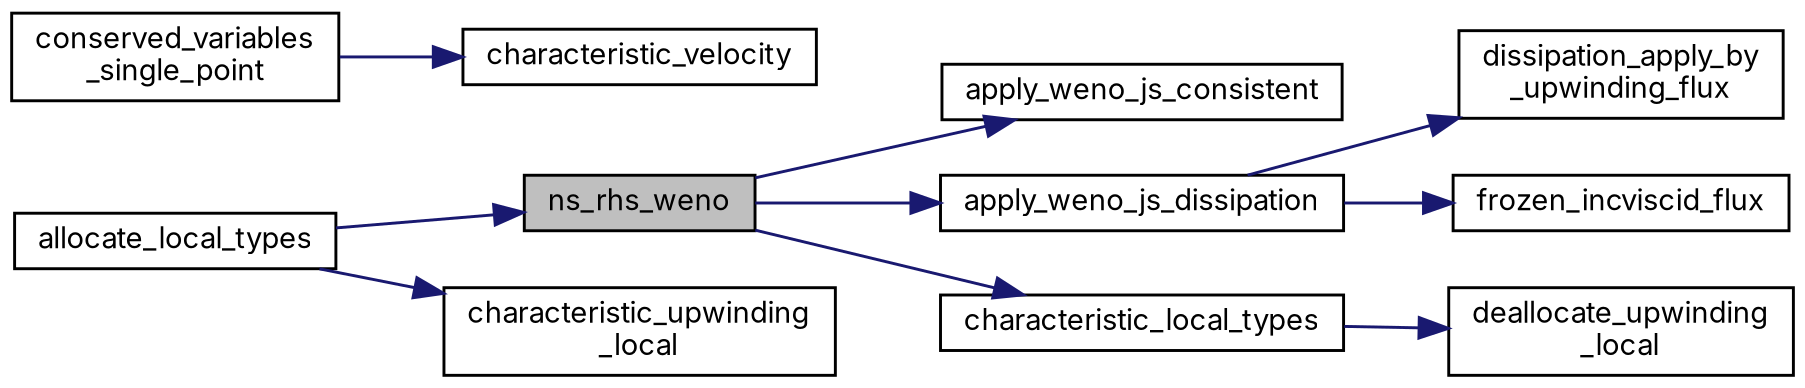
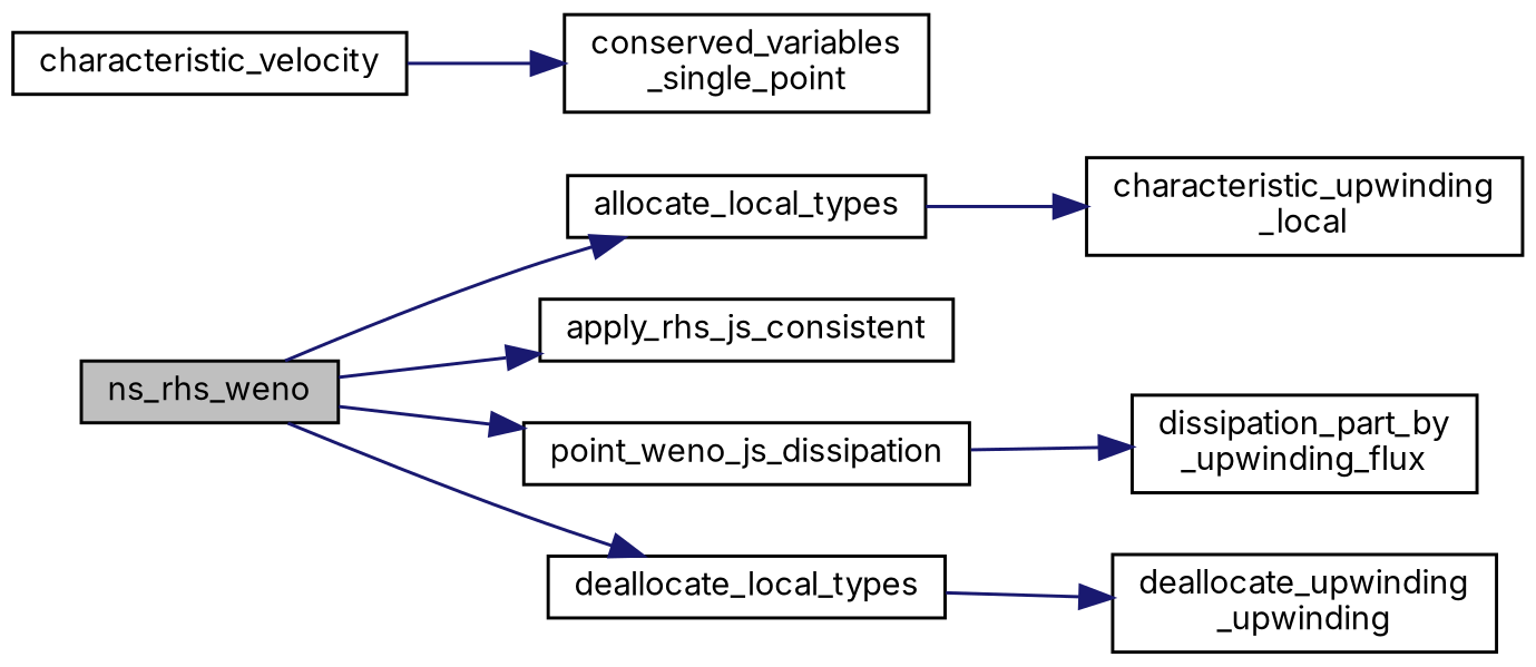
  digraph {
    fontname=Inter
    rankdir=LR
    node [color=black fontname=Inter fontsize=10 shape=record]
    edge [color=midnightblue fontname=Inter fontsize=10 labelfontname=Helvetica labelfontsize=10 style=solid]
    n1 [fillcolor=grey75 fontcolor=black height=0.2 label=ns_rhs_weno style=filled width=0.4]
    n2 [height=0.2 label=allocate_local_types width=0.4]
-   n3 [height=0.2 label=apply_weno_js_consistent width=0.4]
-   n4 [height=0.2 label=apply_weno_js_dissipation width=0.4]
-   n5 [height=0.2 label=characteristic_local_types width=0.4]
+   n3 [height=0.2 label=apply_rhs_js_consistent width=0.4]
+   n4 [height=0.2 label=point_weno_js_dissipation width=0.4]
+   n5 [height=0.2 label=deallocate_local_types width=0.4]
    n6 [height=0.2 label="characteristic_upwinding\l_local" width=0.4]
-   n7 [height=0.2 label="dissipation_apply_by\l_upwinding_flux" width=0.4]
-   n8 [height=0.2 label=frozen_incviscid_flux width=0.4]
-   n9 [height=0.2 label="deallocate_upwinding\l_local" width=0.4]
+   n7 [height=0.2 label="dissipation_part_by\l_upwinding_flux" width=0.4]
+   n9 [height=0.2 label="deallocate_upwinding\l_upwinding" width=0.4]
    n10 [height=0.2 label=characteristic_velocity width=0.4]
    n11 [height=0.2 label="conserved_variables\l_single_point" width=0.4]
-   n2 -> n1
+   n1 -> n2
    n1 -> n3
    n1 -> n4
    n1 -> n5
    n2 -> n6
    n4 -> n7
-   n4 -> n8
    n5 -> n9
-   n11 -> n10
+   n10 -> n11
  }
